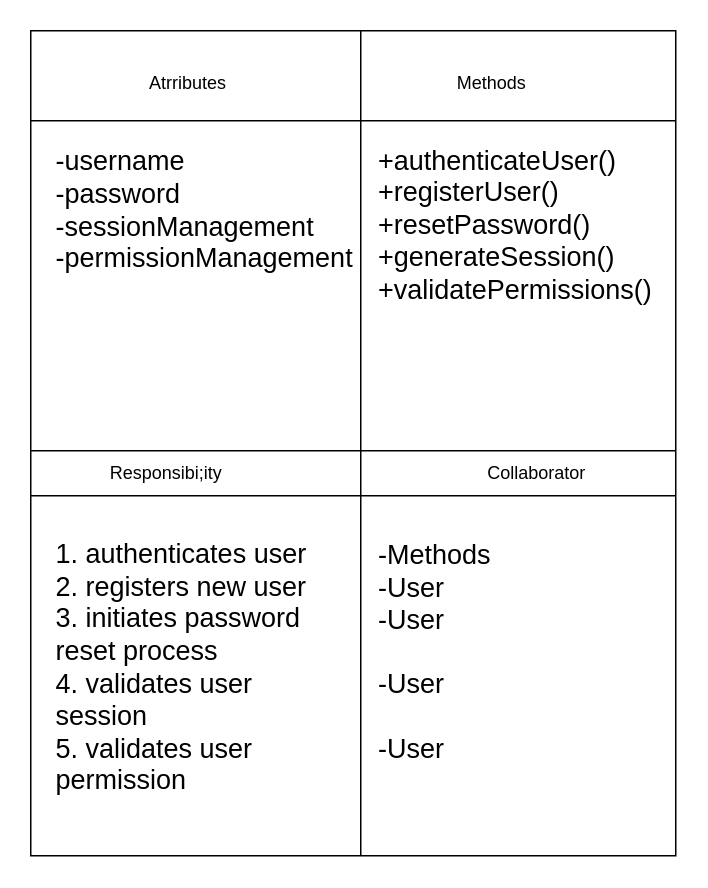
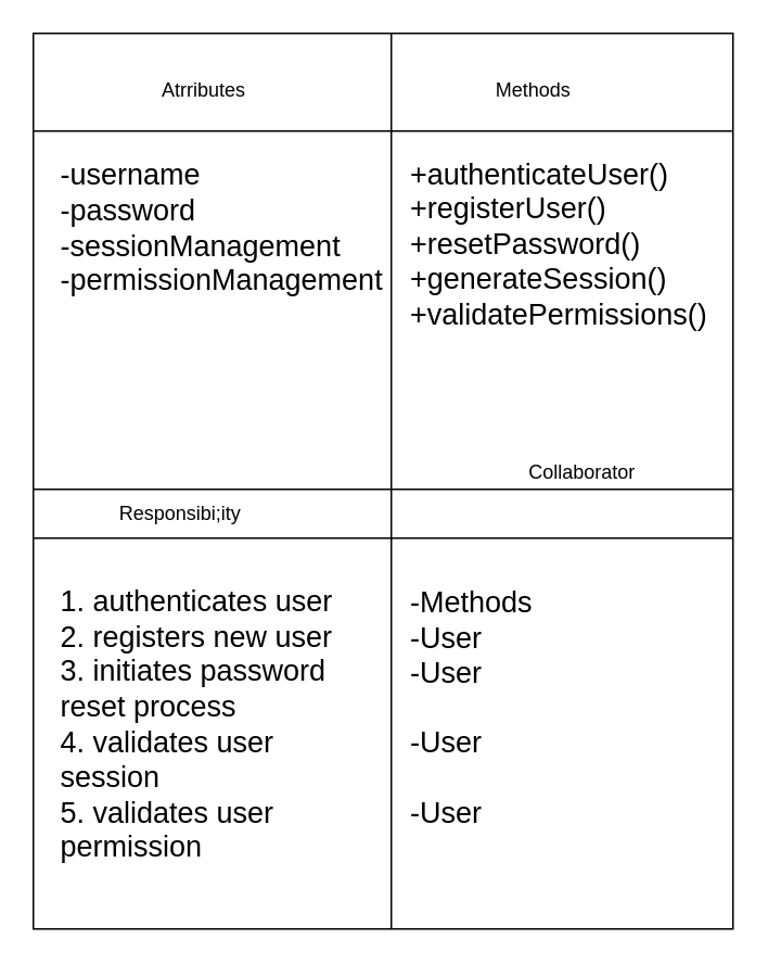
  <mxCell id="0" />
  <mxCell id="1" parent="0" />
  <mxCell id="2" value="" style="shape=internalStorage;whiteSpace=wrap;html=1;backgroundOutline=1;dx=220;dy=60;" vertex="1" parent="1"><mxGeometry x="20" y="20" width="430" height="550" as="geometry" /></mxCell>
  <mxCell id="3" value="Atrributes" style="text;html=1;strokeColor=none;fillColor=none;align=center;verticalAlign=middle;whiteSpace=wrap;rounded=0;" vertex="1" parent="1"><mxGeometry x="95" y="40" width="60" height="30" as="geometry" /></mxCell>
  <mxCell id="4" value="Methods" style="text;html=1;strokeColor=none;fillColor=none;align=center;verticalAlign=middle;whiteSpace=wrap;rounded=0;" vertex="1" parent="1"><mxGeometry x="300" y="40" width="55" height="30" as="geometry" /></mxCell>
  <mxCell id="5" value="" style="endArrow=none;html=1;" edge="1" parent="1" target="2"><mxGeometry width="50" height="50" relative="1" as="geometry"><mxPoint x="20" y="300" as="sourcePoint" /><mxPoint x="70" y="250" as="targetPoint" /><Array as="points"><mxPoint x="450" y="300" /></Array></mxGeometry></mxCell>
  <mxCell id="6" value="" style="endArrow=none;html=1;" edge="1" parent="1"><mxGeometry width="50" height="50" relative="1" as="geometry"><mxPoint x="20" y="330" as="sourcePoint" /><mxPoint x="450" y="330" as="targetPoint" /><Array as="points"><mxPoint x="450" y="330" /></Array></mxGeometry></mxCell>
  <mxCell id="7" value="Responsibi;ity" style="text;html=1;strokeColor=none;fillColor=none;align=center;verticalAlign=middle;whiteSpace=wrap;rounded=0;" vertex="1" parent="1"><mxGeometry x="52.5" y="300" width="115" height="30" as="geometry" /></mxCell>
- <mxCell id="8" value="Collaborator" style="text;html=1;strokeColor=none;fillColor=none;align=center;verticalAlign=middle;whiteSpace=wrap;rounded=0;" vertex="1" parent="1"><mxGeometry x="300" y="300" width="115" height="30" as="geometry" /></mxCell>
+ <mxCell id="8" value="Collaborator" style="text;html=1;strokeColor=none;fillColor=none;align=center;verticalAlign=middle;whiteSpace=wrap;rounded=0;" vertex="1" parent="1"><mxGeometry x="300" y="275" width="115" height="30" as="geometry" /></mxCell>
  <mxCell id="9" value="&lt;font style=&quot;font-size: 18px;&quot;&gt;-username&lt;br&gt;-password&lt;br&gt;-sessionManagement&lt;br&gt;-permissionManagement&lt;br&gt;&lt;/font&gt;" style="text;html=1;strokeColor=none;fillColor=none;align=left;verticalAlign=middle;whiteSpace=wrap;rounded=0;" vertex="1" parent="1"><mxGeometry x="35" y="60" width="205" height="160" as="geometry" /></mxCell>
  <mxCell id="10" value="&lt;font style=&quot;font-size: 18px;&quot;&gt;+authenticateUser()&lt;br&gt;+registerUser()&lt;br&gt;+resetPassword()&lt;br&gt;+generateSession()&lt;br&gt;+validatePermissions()&lt;br&gt;&lt;/font&gt;" style="text;html=1;strokeColor=none;fillColor=none;align=left;verticalAlign=middle;whiteSpace=wrap;rounded=0;" vertex="1" parent="1"><mxGeometry x="250" y="60" width="200" height="180" as="geometry" /></mxCell>
  <mxCell id="11" value="&lt;font style=&quot;font-size: 18px;&quot;&gt;1. authenticates user&lt;br&gt;2. registers new user&lt;br&gt;3. initiates password reset process&lt;br&gt;4. validates user session&lt;br&gt;5. validates user permission&lt;br&gt;&lt;/font&gt;" style="text;html=1;strokeColor=none;fillColor=none;align=left;verticalAlign=middle;whiteSpace=wrap;rounded=0;" vertex="1" parent="1"><mxGeometry x="35" y="340" width="185" height="210" as="geometry" /></mxCell>
  <mxCell id="12" value="&lt;span style=&quot;font-size: 18px;&quot;&gt;-Methods&lt;br&gt;-User&lt;br&gt;-User&lt;br&gt;&lt;br&gt;-User&lt;br&gt;&lt;br&gt;-User&lt;br&gt;&lt;/span&gt;" style="text;html=1;strokeColor=none;fillColor=none;align=left;verticalAlign=middle;whiteSpace=wrap;rounded=0;" vertex="1" parent="1"><mxGeometry x="250" y="330" width="170" height="210" as="geometry" /></mxCell>
